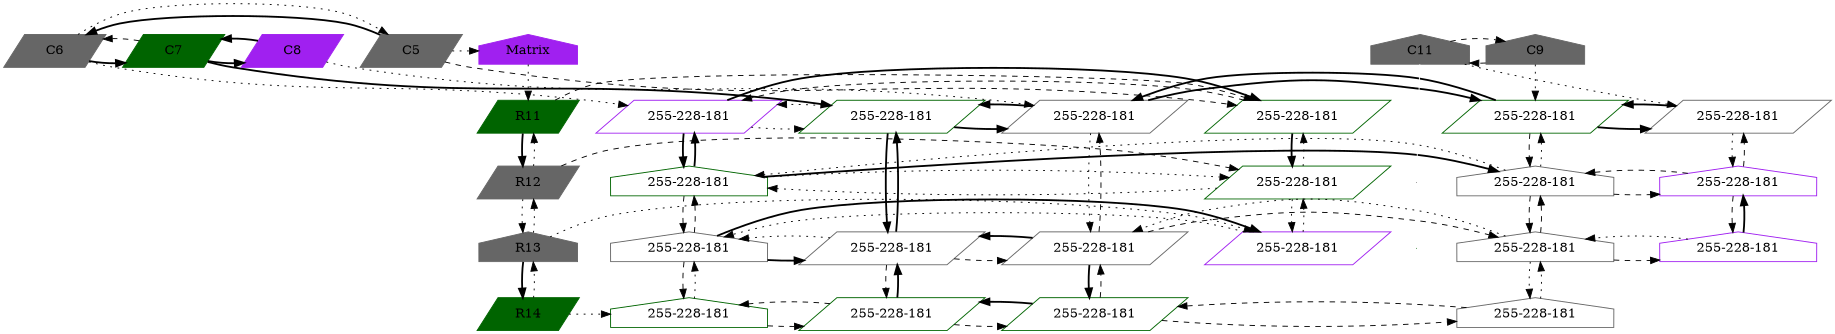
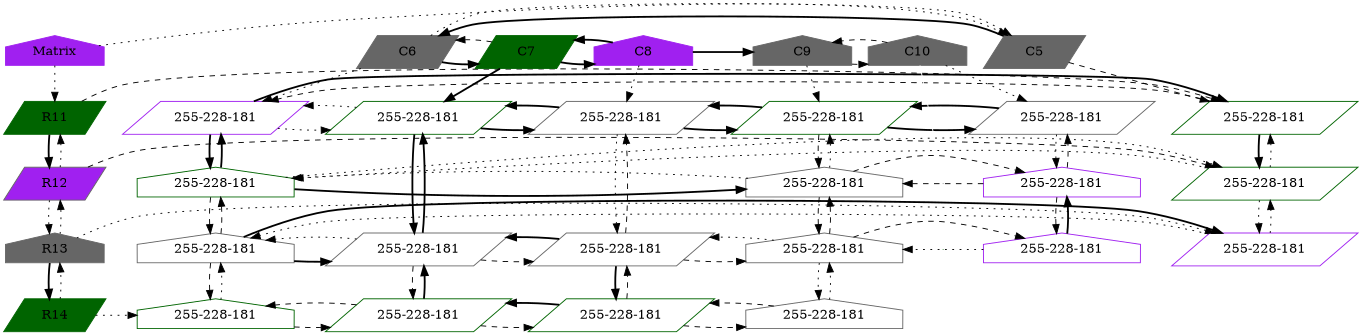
  digraph {
    node [color=gray40 group=1 shape=parallelogram]
    edge [style=dotted]
    n1 [color=darkgreen label=R11 style=filled width=1.5]
    n2 [color=darkgreen group=7 label="255-228-181" width=1.5]
    n3 [color=purple group=8 label="255-228-181" width=1.5]
    n4 [color=darkgreen group=9 label="255-228-181" width=1.5]
    n5 [group=10 label="255-228-181" width=1.5]
    n6 [color=darkgreen group=11 label="255-228-181" width=1.5]
    n7 [group=12 label="255-228-181" width=1.5]
-   n8 [label=R12 style=filled width=1.5]
+   n8 [label=R12 style=filled width=1.5 fillcolor=purple]
    n9 [color=darkgreen group=7 label="255-228-181" width=1.5]
    n10 [color=darkgreen group=8 label="255-228-181" shape=house width=1.5]
    n11 [group=11 label="255-228-181" shape=house width=1.5]
    n12 [color=purple group=12 label="255-228-181" shape=house width=1.5]
    e0 [shape=point width=0 group=""]
    n14 [label=R13 shape=house style=filled width=1.5]
    n15 [color=purple group=7 label="255-228-181" width=1.5]
    n16 [group=8 label="255-228-181" shape=house width=1.5]
    n17 [group=9 label="255-228-181" width=1.5]
    n18 [group=10 label="255-228-181" width=1.5]
    n19 [group=11 label="255-228-181" shape=house width=1.5]
    n20 [color=purple group=12 label="255-228-181" shape=house width=1.5]
    e1 [color=darkgreen shape=point width=0 group=""]
    n22 [color=darkgreen label=R14 style=filled width=1.5]
    n23 [color=darkgreen group=8 label="255-228-181" shape=house width=1.5]
    n24 [color=darkgreen group=9 label="255-228-181" width=1.5]
    n25 [color=darkgreen group=10 label="255-228-181" width=1.5]
    n26 [group=11 label="255-228-181" shape=house width=1.5]
    n27 [color=purple label=Matrix shape=house style=filled width=1.5]
    n28 [group=2 label=C5 style=filled width=1.5]
    n29 [group=3 label=C6 style=filled width=1.5]
    n30 [color=darkgreen group=4 label=C7 style=filled width=1.5]
-   n31 [color=purple group=5 label=C8 style=filled width=1.5]
+   n31 [color=purple group=5 label=C8 shape=house style=filled width=1.5]
    n32 [group=6 label=C9 shape=house style=filled width=1.5]
-   n33 [group=7 label=C11 shape=house style=filled width=1.5]
+   n33 [group=7 label=C10 shape=house style=filled width=1.5]
    subgraph sub_1 {
      rank=same
      n1
      n2
      n3
      n4
      n5
      n6
      n7
    }
    subgraph sub_2 {
      rank=same
      n8
      n9
      n10
      n11
      n12
    }
    subgraph sub_3 {
      rank=same
      n8
      e0
    }
    subgraph sub_4 {
      rank=same
      n14
      n15
      n16
      n17
      n18
      n19
      n20
    }
    subgraph sub_5 {
      rank=same
      n14
      e1
    }
    subgraph sub_6 {
      rank=same
      n22
      n23
      n24
      n25
      n26
    }
    subgraph sub_7 {
      rank=same
      n27
      n28
      n29
      n30
      n31
      n32
      n33
    }
    n1 -> n2 [style=dashed]
    n1 -> n8 [style=bold]
    n2 -> n3 [style=dashed]
    n2 -> n9 [style=bold]
    n3 -> n2 [style=bold]
    n3 -> n4
    n3 -> n10 [style=bold]
    n4 -> n3
    n4 -> n5 [style=bold]
    n4 -> n17 [style=bold]
    n5 -> n4 [style=bold]
    n5 -> n6 [style=bold]
    n5 -> n18
    n6 -> n5 [style=bold]
    n6 -> n7 [style=bold]
    n6 -> n11 [style=dashed]
    n7 -> n6 [style=bold]
    n7 -> n12
    n8 -> n1
    n8 -> n9 [style=dashed]
    n8 -> n14
    n9 -> n2
    n9 -> n10
    n9 -> n15
    n10 -> n3 [style=bold]
    n10 -> n9
    n10 -> n11 [style=bold]
    n10 -> n16 [style=dashed]
    n11 -> n6
    n11 -> n10
    n11 -> n12 [style=dashed]
    n11 -> n19 [style=dashed]
    n12 -> n7 [style=dashed]
    n12 -> n11 [style=dashed]
    n12 -> n20 [style=dashed]
    e0 -> e1 [color=white dir=none style=""]
    n14 -> n8
    n14 -> n15
    n14 -> n22 [style=bold]
    n15 -> n9
    n15 -> n16
    n16 -> n10 [style=dashed]
    n16 -> n15 [style=bold]
    n16 -> n17 [style=bold]
    n16 -> n23 [style=dashed]
    n17 -> n4 [style=bold]
    n17 -> n16
    n17 -> n18 [style=dashed]
    n17 -> n24 [style=dashed]
    n18 -> n5 [style=dashed]
    n18 -> n17 [style=bold]
    n18 -> n19 [style=dashed]
    n18 -> n25 [style=bold]
    n19 -> n11 [style=dashed]
    n19 -> n18
    n19 -> n20 [style=dashed]
    n19 -> n26
    n20 -> n12 [style=bold]
    n20 -> n19
    n22 -> n14
    n22 -> n23
    n23 -> n16
    n23 -> n24 [style=dashed]
    n24 -> n17 [style=bold]
    n24 -> n23 [style=dashed]
    n24 -> n25 [style=dashed]
    n25 -> n18 [style=dashed]
    n25 -> n24 [style=bold]
    n25 -> n26 [style=dashed]
    n26 -> n19
    n26 -> n25 [style=dashed]
    n27 -> n1
-   n28 -> n27
+   n27 -> n28
    n28 -> n2 [style=dashed]
    n28 -> n29 [style=bold]
    n29 -> n3
    n29 -> n28
    n29 -> n30 [style=bold]
    n30 -> n4 [style=bold]
    n30 -> n29 [style=dashed]
    n30 -> n31 [style=bold]
    n31 -> n5
    n31 -> n30 [style=bold]
+   n31 -> n32 [style=bold]
    n32 -> n6
    n32 -> n33 [style=dashed]
    n33 -> n7
    n33 -> e0 [color=white dir=none style=""]
    n33 -> n32 [style=dashed]
  }
